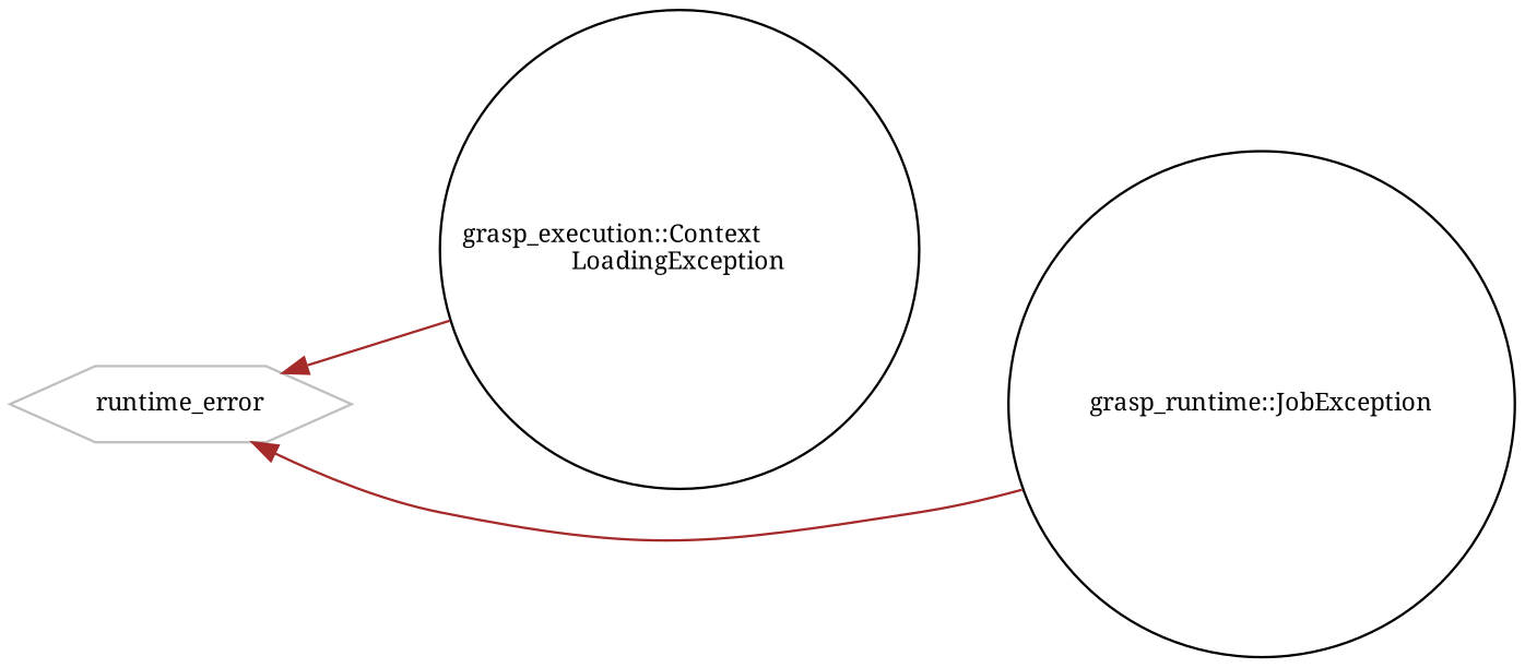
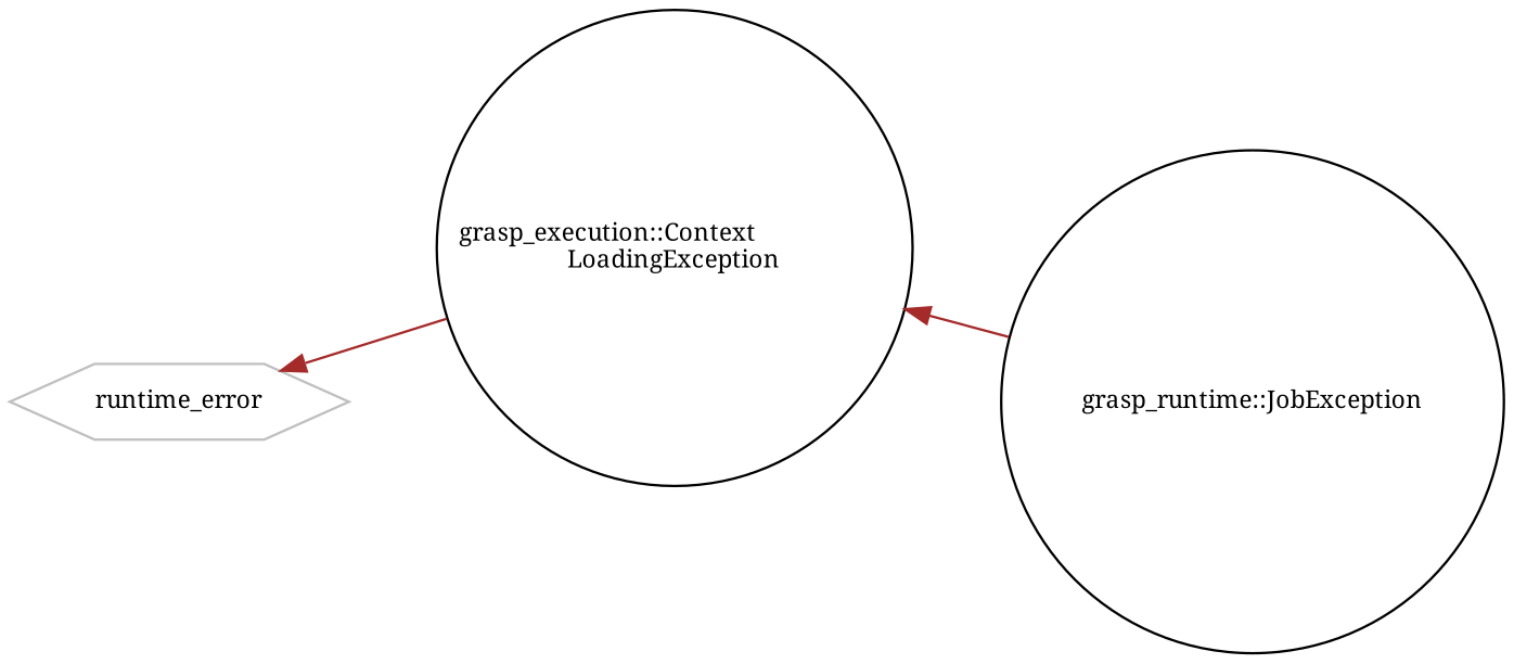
  digraph {
    fontname="Noto Serif"
    rankdir=LR
    node [color=black fillcolor=white fontname="Noto Serif" fontsize=10 shape=circle style=filled]
    edge [color=brown dir=back fontname="Noto Serif" fontsize=10 labelfontname=Helvetica labelfontsize=10 style=solid]
    n1 [color=grey75 height=0.2 label=runtime_error shape=hexagon width=0.4]
    n2 [height=0.2 label="grasp_execution::Context\lLoadingException" width=0.4]
    n3 [height=0.2 label="grasp_runtime::JobException" width=0.4]
    n1 -> n2
-   n1 -> n3
+   n2 -> n3
  }
